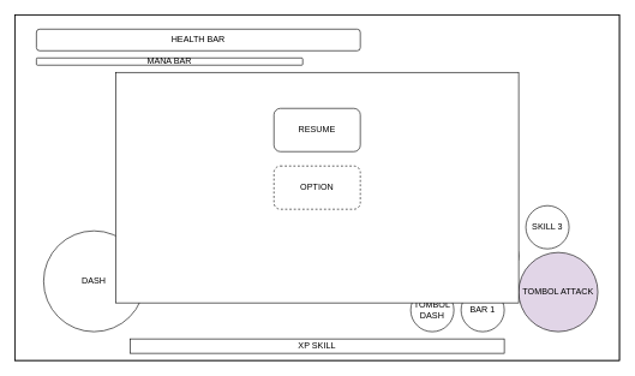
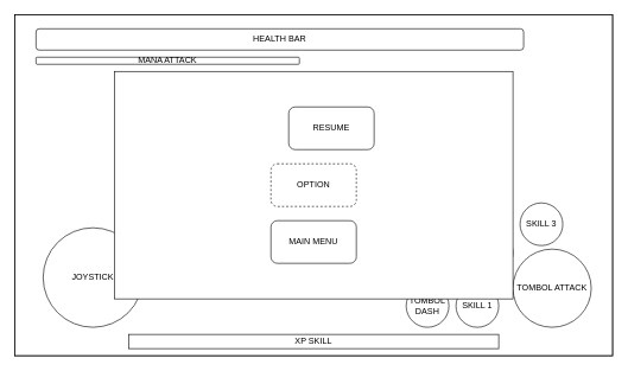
  <mxCell id="0" />
  <mxCell id="1" parent="0" />
  <mxCell id="2" value="" style="rounded=0;whiteSpace=wrap;html=1;fillColor=none;" parent="1" vertex="1"><mxGeometry width="840" height="480" as="geometry" x="20" y="20" /></mxCell>
- <mxCell id="3" value="DASH" style="ellipse;whiteSpace=wrap;html=1;aspect=fixed;" parent="1" vertex="1"><mxGeometry x="60" y="320" width="140" height="140" as="geometry" /></mxCell>
- <mxCell id="4" value="TOMBOL ATTACK" style="ellipse;whiteSpace=wrap;html=1;aspect=fixed;fillColor=#e1d5e7;" parent="1" vertex="1"><mxGeometry x="720" y="350" width="110" height="110" as="geometry" /></mxCell>
- <mxCell id="5" value="BAR 1" style="ellipse;whiteSpace=wrap;html=1;aspect=fixed;" parent="1" vertex="1"><mxGeometry x="640" y="400" width="60" height="60" as="geometry" /></mxCell>
+ <mxCell id="3" value="JOYSTICK" style="ellipse;whiteSpace=wrap;html=1;aspect=fixed;" parent="1" vertex="1"><mxGeometry x="60" y="320" width="140" height="140" as="geometry" /></mxCell>
+ <mxCell id="4" value="TOMBOL ATTACK" style="ellipse;whiteSpace=wrap;html=1;aspect=fixed;" parent="1" vertex="1"><mxGeometry x="720" y="350" width="110" height="110" as="geometry" /></mxCell>
+ <mxCell id="5" value="SKILL 1" style="ellipse;whiteSpace=wrap;html=1;aspect=fixed;" parent="1" vertex="1"><mxGeometry x="640" y="400" width="60" height="60" as="geometry" /></mxCell>
  <mxCell id="6" value="SKILL 2" style="ellipse;whiteSpace=wrap;html=1;aspect=fixed;" parent="1" vertex="1"><mxGeometry x="660" y="325" width="60" height="60" as="geometry" /></mxCell>
  <mxCell id="7" value="SKILL 3" style="ellipse;whiteSpace=wrap;html=1;aspect=fixed;" parent="1" vertex="1"><mxGeometry x="730" y="285" width="60" height="60" as="geometry" /></mxCell>
  <mxCell id="8" value="TOMBOL&lt;br&gt;DASH" style="ellipse;whiteSpace=wrap;html=1;aspect=fixed;" parent="1" vertex="1"><mxGeometry x="570" y="400" width="60" height="60" as="geometry" /></mxCell>
  <mxCell id="9" value="XP SKILL" style="rounded=0;whiteSpace=wrap;html=1;" parent="1" vertex="1"><mxGeometry x="180" y="470" width="520" height="20" as="geometry" /></mxCell>
- <mxCell id="10" value="HEALTH BAR" style="rounded=1;whiteSpace=wrap;html=1;" parent="1" vertex="1"><mxGeometry x="50" y="40" width="450" height="30" as="geometry" /></mxCell>
- <mxCell id="11" value="MANA BAR" style="rounded=1;whiteSpace=wrap;html=1;" parent="1" vertex="1"><mxGeometry x="50" y="80" width="370" height="10" as="geometry" /></mxCell>
+ <mxCell id="10" value="HEALTH BAR" style="rounded=1;whiteSpace=wrap;html=1;" parent="1" vertex="1"><mxGeometry x="50" y="40" width="685" height="30" as="geometry" /></mxCell>
+ <mxCell id="11" value="MANA ATTACK" style="rounded=1;whiteSpace=wrap;html=1;" parent="1" vertex="1"><mxGeometry x="50" y="80" width="370" height="10" as="geometry" /></mxCell>
  <mxCell id="12" value="" style="rounded=0;whiteSpace=wrap;html=1;fillColor=none;" vertex="1" parent="1"><mxGeometry width="840" height="480" as="geometry" x="20" y="20" /></mxCell>
  <mxCell id="13" value="" style="rounded=0;whiteSpace=wrap;html=1;" vertex="1" parent="1"><mxGeometry x="160" y="100" width="560" height="320" as="geometry" /></mxCell>
- <mxCell id="14" value="RESUME" style="rounded=1;whiteSpace=wrap;html=1;" vertex="1" parent="1"><mxGeometry x="380" y="150" width="120" height="60" as="geometry" /></mxCell>
+ <mxCell id="14" value="RESUME" style="rounded=1;whiteSpace=wrap;html=1;" vertex="1" parent="1"><mxGeometry x="405" y="150" width="120" height="60" as="geometry" /></mxCell>
  <mxCell id="15" value="OPTION" style="rounded=1;whiteSpace=wrap;html=1;dashed=1;" vertex="1" parent="1"><mxGeometry x="380" y="230" width="120" height="60" as="geometry" /></mxCell>
+ <mxCell id="16" value="MAIN MENU" style="rounded=1;whiteSpace=wrap;html=1;" vertex="1" parent="1"><mxGeometry x="380" y="310" width="120" height="60" as="geometry" /></mxCell>
